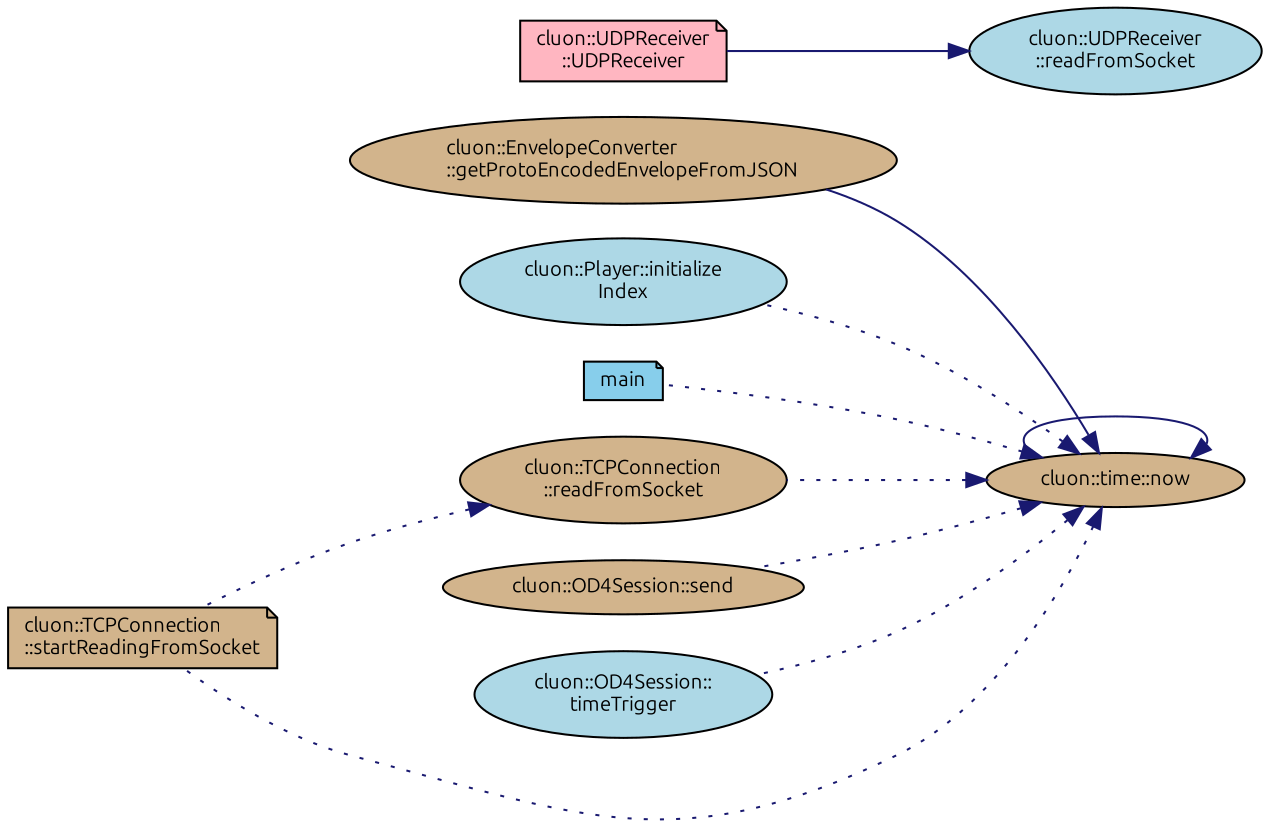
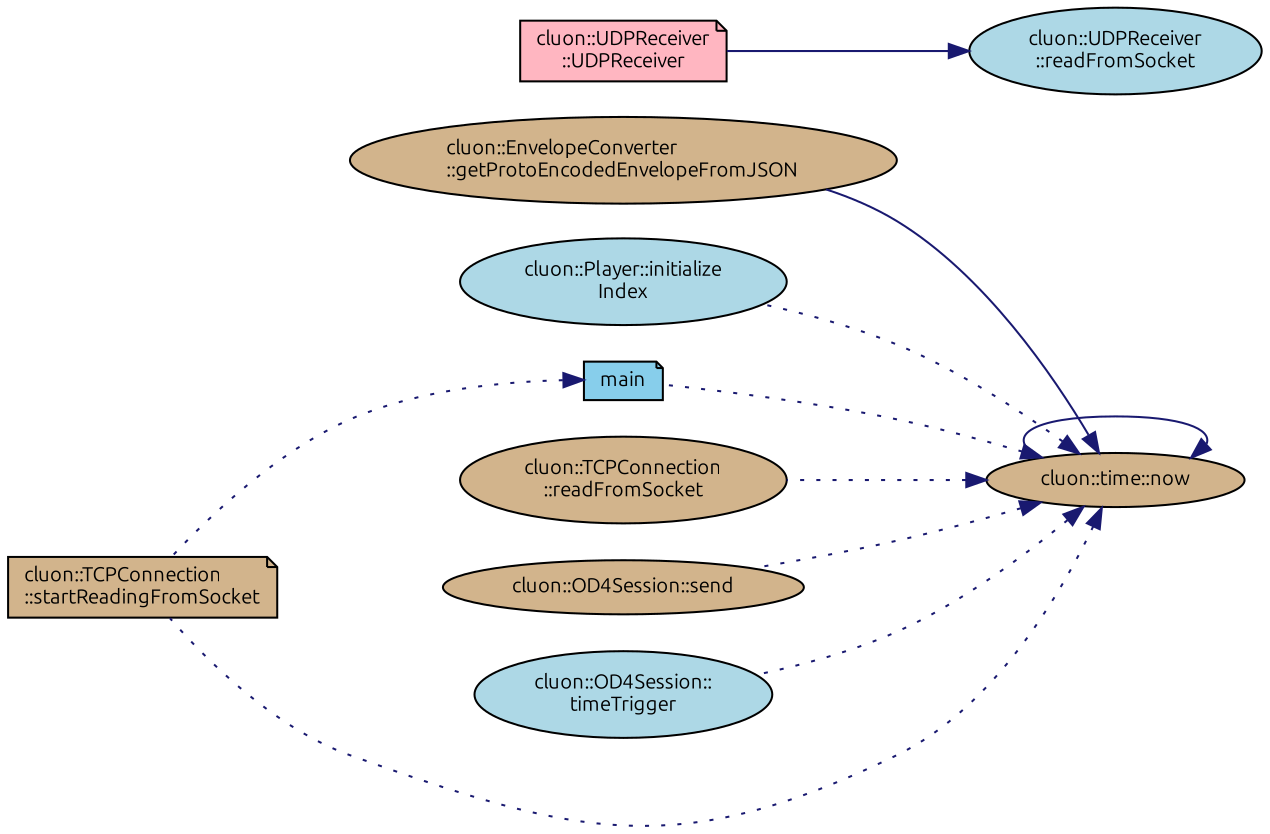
  digraph {
    fontname=Ubuntu
    rankdir=RL
    node [color=black fillcolor=tan fontname=Ubuntu fontsize=10 shape=ellipse style=filled]
    edge [color=midnightblue dir=back fontname=Ubuntu fontsize=10 labelfontname=Helvetica labelfontsize=10 style=dotted]
    n1 [fontcolor=black height=0.2 label="cluon::time::now" width=0.4]
    n2 [height=0.2 label="cluon::EnvelopeConverter\l::getProtoEncodedEnvelopeFromJSON" width=0.4]
    n3 [fillcolor=lightblue height=0.2 label="cluon::Player::initialize\lIndex" width=0.4]
    n4 [fillcolor=skyblue height=0.2 label=main shape=note width=0.4]
    n5 [height=0.2 label="cluon::TCPConnection\l::readFromSocket" width=0.4]
    n6 [height=0.2 label="cluon::OD4Session::send" width=0.4]
    n7 [fillcolor=lightblue height=0.2 label="cluon::OD4Session::\ltimeTrigger" width=0.4]
    n8 [height=0.2 label="cluon::TCPConnection\l::startReadingFromSocket" shape=note width=0.4]
    n9 [fillcolor=lightblue height=0.2 label="cluon::UDPReceiver\l::readFromSocket" width=0.4]
    n10 [fillcolor=lightpink height=0.2 label="cluon::UDPReceiver\l::UDPReceiver" shape=note width=0.4]
    n1 -> n1 [style=solid]
    n1 -> n2 [style=solid]
    n1 -> n3
    n1 -> n4
    n1 -> n5
    n1 -> n6
    n1 -> n7
    n1 -> n8
-   n5 -> n8
+   n4 -> n8
    n9 -> n10 [style=solid]
  }
